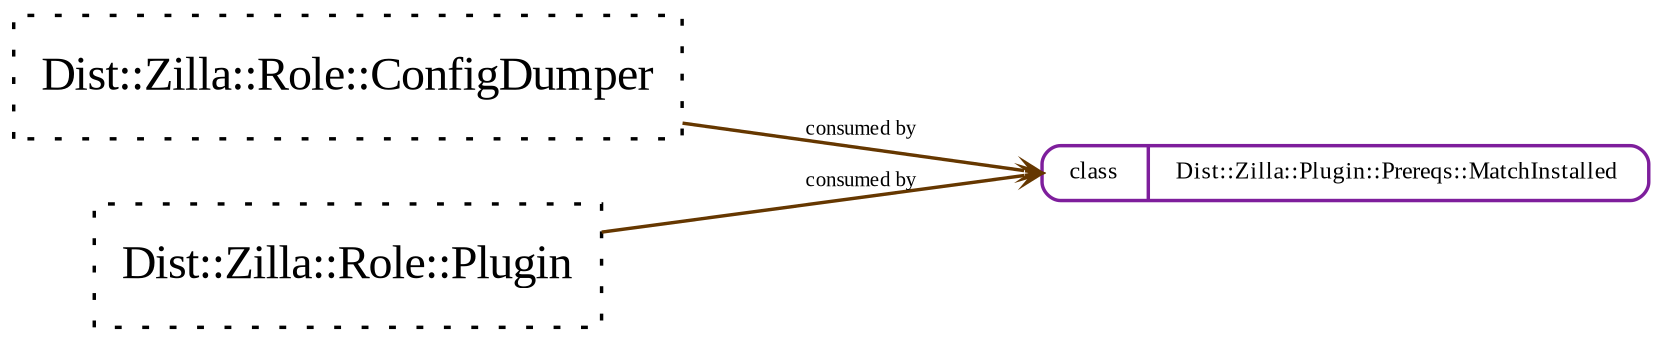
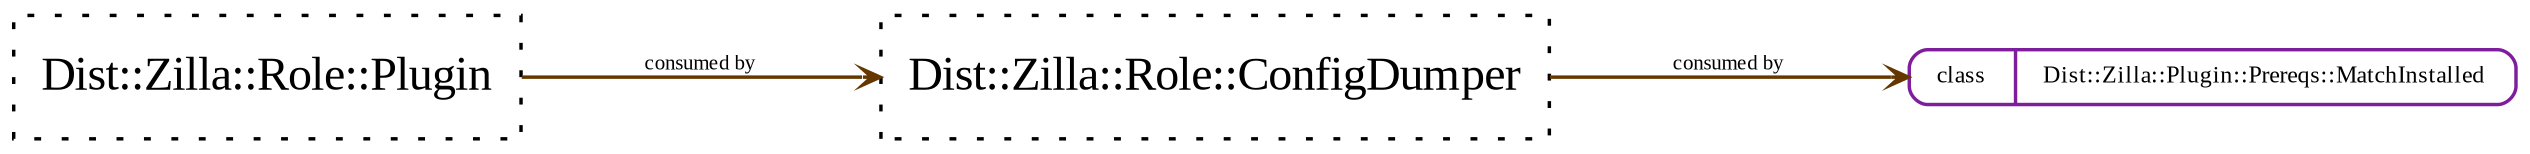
  strict digraph {
    compound=1
    concentrate=1
    fontname="Liberation Serif"
    rankdir=LR
    ranksep=1
    smoothing=triangle
    splines=spline
    node [fontname="Liberation Serif" shape=record style=dotted]
    edge [arrowhead=open arrowsize=0.5 color="#653700" dir=forward fontname="Liberation Serif" fontsize=6 headclip=1 minlen=1 samehead=head tailclip=1 weight=5]
    n1 [color="#7e1e9c" fontsize=7 height=0.1 label="{{<port1> class}|<port2> Dist::Zilla::Plugin::Prereqs::MatchInstalled}" shape=Mrecord style=solid]
    n2 [label="<port1> Dist::Zilla::Role::ConfigDumper"]
    n3 [label="<port1> Dist::Zilla::Role::Plugin"]
    n2 -> n1 [label="consumed by"]
-   n3 -> n1 [label="consumed by"]
+   n3 -> n2 [label="consumed by"]
  }
